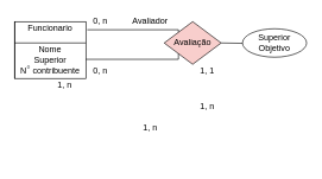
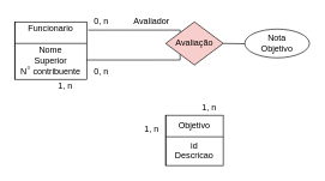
  <mxCell id="0" />
  <mxCell id="1" parent="0" />
  <mxCell id="2" style="edgeStyle=orthogonalEdgeStyle;rounded=0;orthogonalLoop=1;jettySize=auto;html=1;endArrow=none;endFill=0;exitX=1.02;exitY=0.143;exitDx=0;exitDy=0;exitPerimeter=0;entryX=0;entryY=0;entryDx=0;entryDy=0;" parent="1" source="4" target="5" edge="1"><mxGeometry relative="1" as="geometry"><Array as="points"><mxPoint x="250" y="41" /></Array></mxGeometry></mxCell>
  <mxCell id="3" style="edgeStyle=orthogonalEdgeStyle;rounded=0;orthogonalLoop=1;jettySize=auto;html=1;entryX=0;entryY=1;entryDx=0;entryDy=0;endArrow=none;endFill=0;exitX=0.996;exitY=0.663;exitDx=0;exitDy=0;exitPerimeter=0;" parent="1" source="4" target="5" edge="1"><mxGeometry relative="1" as="geometry"><Array as="points"><mxPoint x="250" y="83" /></Array></mxGeometry></mxCell>
  <mxCell id="4" value="Funcionario&lt;br&gt;&lt;br&gt;Nome&lt;br&gt;Superior&lt;br&gt;N&lt;span style=&quot;color: rgb(77 , 81 , 86) ; font-family: &amp;#34;arial&amp;#34; , sans-serif ; font-size: 14px ; text-align: left ; background-color: rgb(255 , 255 , 255)&quot;&gt;°&lt;/span&gt;&amp;nbsp;contribuente" style="shape=internalStorage;whiteSpace=wrap;html=1;backgroundOutline=1;dx=0;dy=30;" parent="1" vertex="1"><mxGeometry x="20" y="30" width="100" height="80" as="geometry" /></mxCell>
  <mxCell id="5" value="Avaliação" style="rhombus;whiteSpace=wrap;html=1;fillColor=#f8cecc;" parent="1" vertex="1"><mxGeometry x="230" y="30" width="80" height="60" as="geometry" /></mxCell>
  <mxCell id="6" style="edgeStyle=orthogonalEdgeStyle;rounded=0;orthogonalLoop=1;jettySize=auto;html=1;endArrow=none;endFill=0;" edge="1" parent="1" target="5"><mxGeometry relative="1" as="geometry"><mxPoint x="370" y="60" as="sourcePoint" /></mxGeometry></mxCell>
  <mxCell id="7" value="0, n" style="text;html=1;align=center;verticalAlign=middle;resizable=0;points=[];autosize=1;" parent="1" vertex="1"><mxGeometry x="120" y="20" width="40" height="20" as="geometry" /></mxCell>
  <mxCell id="8" value="Avaliador" style="text;html=1;align=center;verticalAlign=middle;resizable=0;points=[];autosize=1;" parent="1" vertex="1"><mxGeometry x="175" y="20" width="70" height="20" as="geometry" /></mxCell>
  <mxCell id="9" value="0, n" style="text;html=1;align=center;verticalAlign=middle;resizable=0;points=[];autosize=1;" parent="1" vertex="1"><mxGeometry x="120" y="90" width="40" height="20" as="geometry" /></mxCell>
+ <mxCell id="10" value="Objetivo&lt;br&gt;&lt;br&gt;id&lt;br&gt;Descricao" style="shape=internalStorage;whiteSpace=wrap;html=1;backgroundOutline=1;dx=0;dy=30;" vertex="1" parent="1"><mxGeometry x="230" y="160" width="80" height="70" as="geometry" /></mxCell>
  <mxCell id="11" value="1, n" style="text;html=1;align=center;verticalAlign=middle;resizable=0;points=[];autosize=1;" vertex="1" parent="1"><mxGeometry x="70" y="110" width="40" height="20" as="geometry" /></mxCell>
  <mxCell id="12" value="1, n" style="text;html=1;align=center;verticalAlign=middle;resizable=0;points=[];autosize=1;" vertex="1" parent="1"><mxGeometry x="190" y="170" width="40" height="20" as="geometry" /></mxCell>
  <mxCell id="13" value="1, n" style="text;html=1;align=center;verticalAlign=middle;resizable=0;points=[];autosize=1;" vertex="1" parent="1"><mxGeometry x="270" y="140" width="40" height="20" as="geometry" /></mxCell>
- <mxCell id="14" value="1, 1" style="text;html=1;align=center;verticalAlign=middle;resizable=0;points=[];autosize=1;" vertex="1" parent="1"><mxGeometry x="270" y="90" width="40" height="20" as="geometry" /></mxCell>
- <mxCell id="15" value="Superior&lt;br&gt;Objetivo" style="ellipse;whiteSpace=wrap;html=1;" vertex="1" parent="1"><mxGeometry x="340" y="40" width="90" height="40" as="geometry" /></mxCell>
+ <mxCell id="15" value="Nota&lt;br&gt;Objetivo" style="ellipse;whiteSpace=wrap;html=1;" vertex="1" parent="1"><mxGeometry x="340" y="40" width="90" height="40" as="geometry" /></mxCell>
